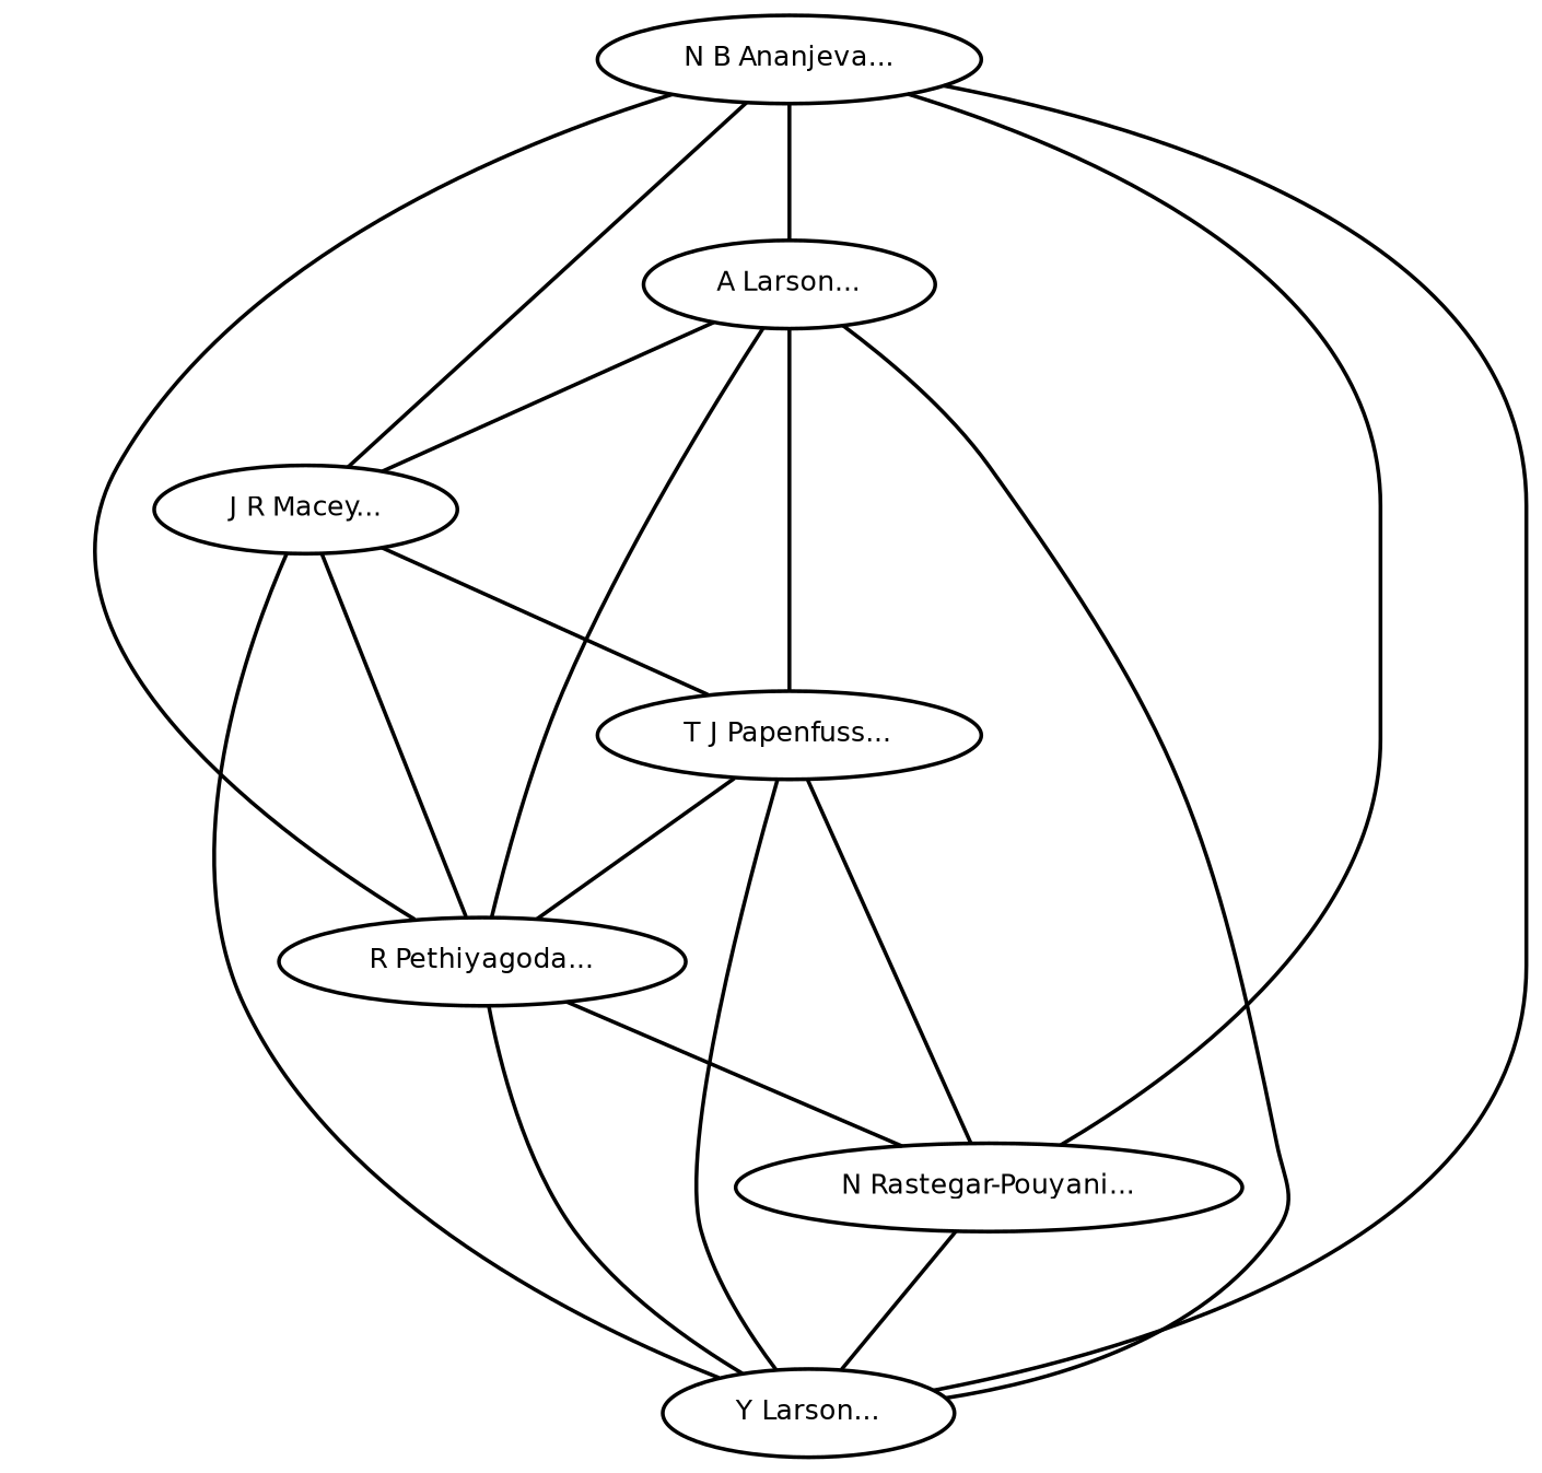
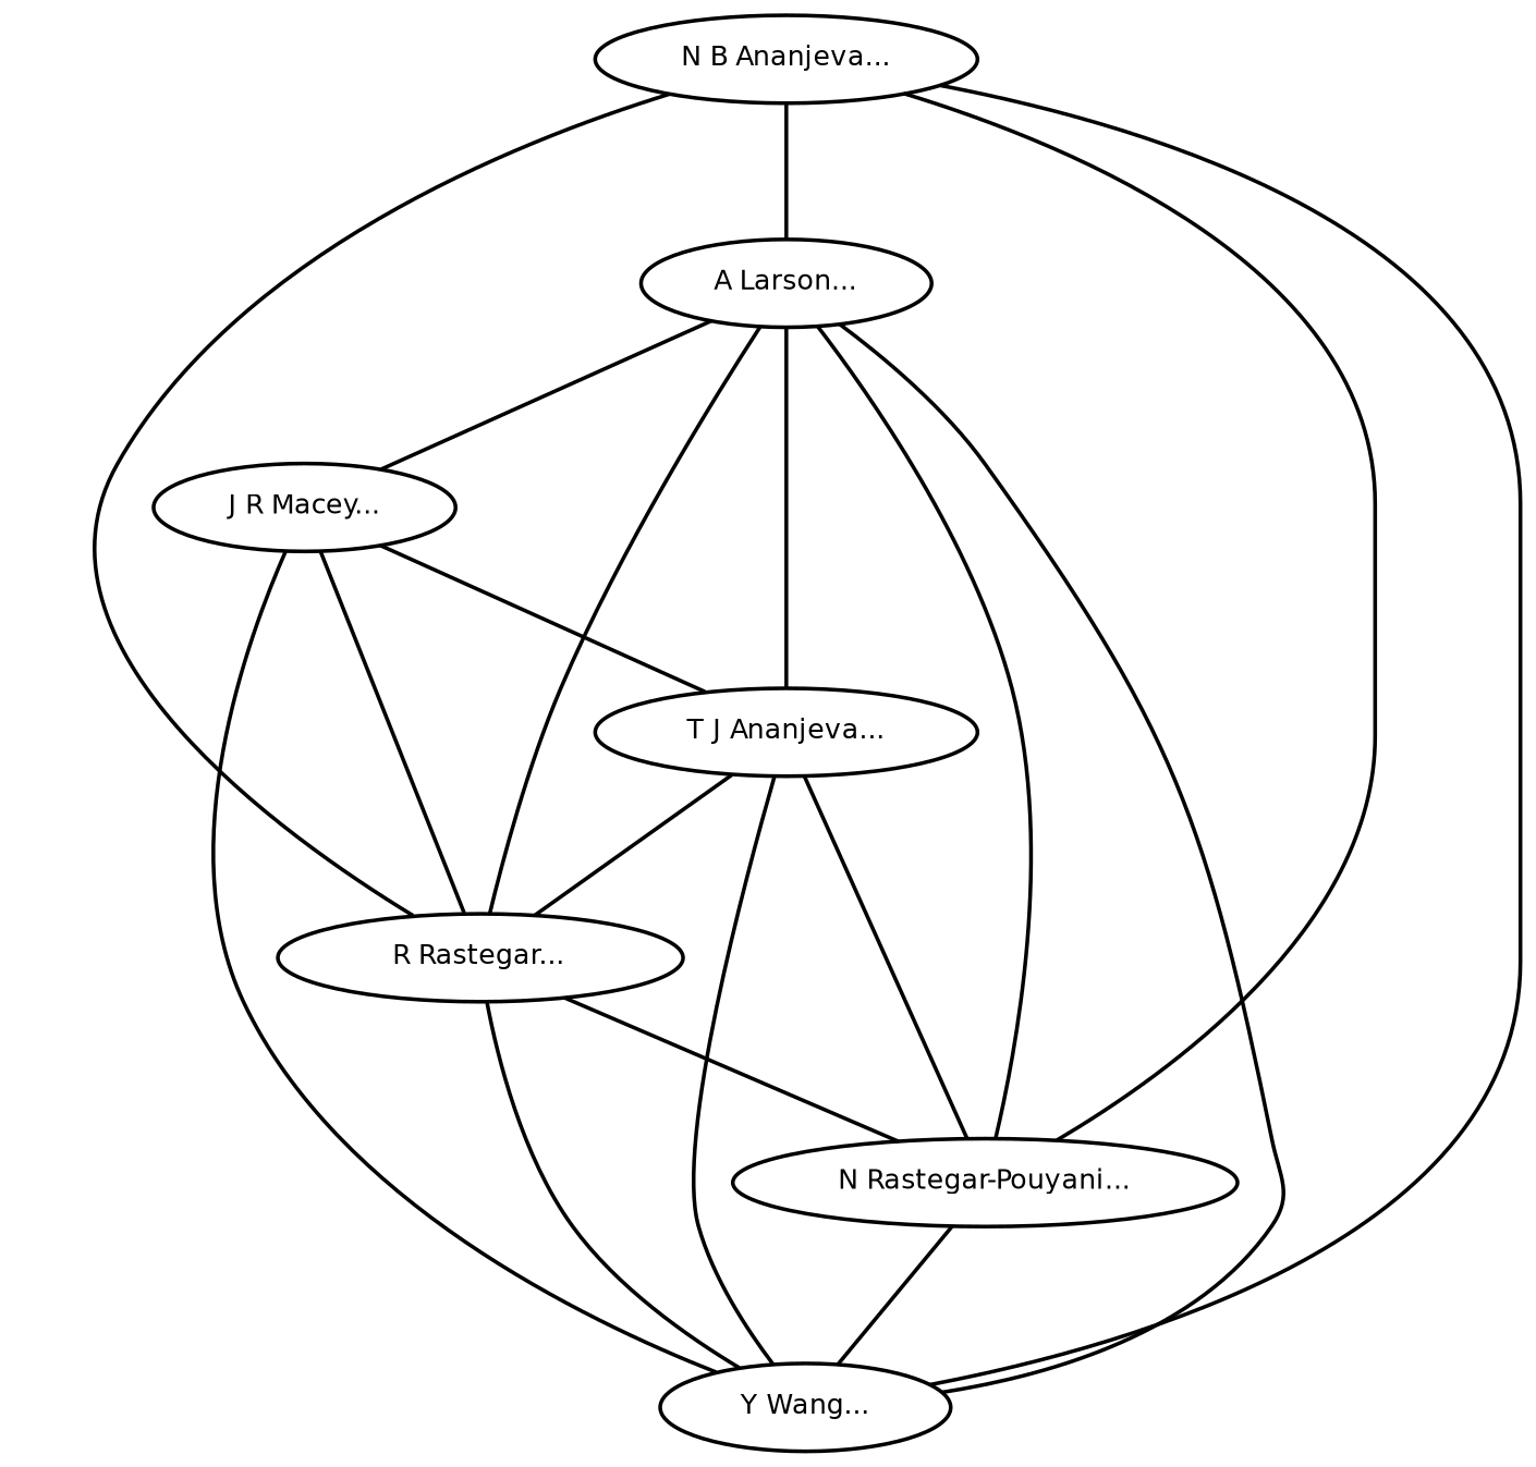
  graph {
    node [fontname=Helvetica fontsize=7]
    edge [fontname=Helvetica fontsize=7]
    n1 [height=0.27433100247 label="N B Ananjeva..." width=0.27433100247]
    n2 [height=0.27433100247 label="A Larson..." width=0.27433100247]
    n3 [height=0.27433100247 label="J R Macey..." width=0.27433100247]
-   n4 [height=0.27433100247 label="R Pethiyagoda..." width=0.27433100247]
+   n4 [height=0.27433100247 label="R Rastegar..." width=0.27433100247]
    n5 [height=0.27433100247 label="N Rastegar-Pouyani..." width=0.27433100247]
-   n6 [height=0.27433100247 label="Y Larson..." width=0.27433100247]
-   n7 [height=0.27433100247 label="T J Papenfuss..." width=0.27433100247]
+   n6 [height=0.27433100247 label="Y Wang..." width=0.27433100247]
+   n7 [height=0.27433100247 label="T J Ananjeva..." width=0.27433100247]
    n1 -- n2
-   n1 -- n3
    n1 -- n4
    n1 -- n5
    n1 -- n6
    n2 -- n3
    n2 -- n4
+   n2 -- n5
    n2 -- n6
    n2 -- n7
    n3 -- n4
    n3 -- n6
    n3 -- n7
    n4 -- n5
    n4 -- n6
    n5 -- n6
    n7 -- n4
    n7 -- n5
    n7 -- n6
  }
